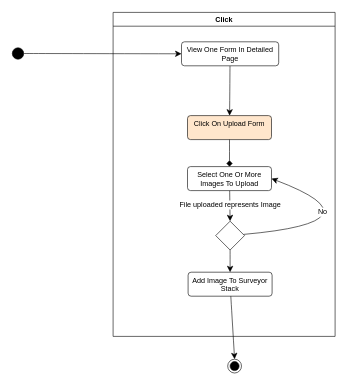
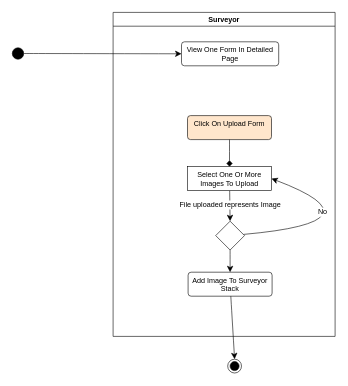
  <mxCell id="0" />
  <mxCell id="1" parent="0" />
- <mxCell id="2" value="Click" style="swimlane;whiteSpace=wrap;html=1;" vertex="1" parent="1"><mxGeometry x="188" y="20" width="370" height="540" as="geometry" /></mxCell>
- <mxCell id="3" style="edgeStyle=none;curved=1;rounded=0;orthogonalLoop=1;jettySize=auto;html=1;fontSize=12;startSize=8;endSize=8;" edge="1" parent="2" source="4" target="8"><mxGeometry relative="1" as="geometry" /></mxCell>
+ <mxCell id="2" value="Surveyor" style="swimlane;whiteSpace=wrap;html=1;" vertex="1" parent="1"><mxGeometry x="188" y="20" width="370" height="540" as="geometry" /></mxCell>
  <mxCell id="4" value="View One Form In Detailed Page" style="html=1;align=center;verticalAlign=top;rounded=1;absoluteArcSize=1;arcSize=10;dashed=0;whiteSpace=wrap;" vertex="1" parent="2"><mxGeometry x="114" y="49" width="162" height="40" as="geometry" /></mxCell>
  <mxCell id="5" style="edgeStyle=none;curved=1;rounded=0;orthogonalLoop=1;jettySize=auto;html=1;entryX=0.5;entryY=0;entryDx=0;entryDy=0;fontSize=12;startSize=8;endSize=8;" edge="1" parent="2"><mxGeometry relative="1" as="geometry"><mxPoint x="132" y="202" as="targetPoint" /></mxGeometry></mxCell>
  <mxCell id="6" style="edgeStyle=none;curved=1;rounded=0;orthogonalLoop=1;jettySize=auto;html=1;entryX=0.5;entryY=0;entryDx=0;entryDy=0;fontSize=12;startSize=8;endSize=8;" edge="1" parent="2"><mxGeometry relative="1" as="geometry"><Array as="points"><mxPoint x="328" y="155" /></Array><mxPoint x="148.947" y="218.947" as="sourcePoint" /></mxGeometry></mxCell>
  <mxCell id="7" value="No" style="edgeLabel;html=1;align=center;verticalAlign=middle;resizable=0;points=[];fontSize=12;" vertex="1" connectable="0" parent="6"><mxGeometry x="-0.475" y="24" relative="1" as="geometry"><mxPoint as="offset" /></mxGeometry></mxCell>
  <mxCell id="8" value="Click On Upload Form" style="html=1;align=center;verticalAlign=top;rounded=1;absoluteArcSize=1;arcSize=10;dashed=0;whiteSpace=wrap;fillColor=#ffe6cc;" vertex="1" parent="2"><mxGeometry x="124" y="172" width="140" height="40" as="geometry" /></mxCell>
  <mxCell id="9" style="edgeStyle=none;curved=1;rounded=0;orthogonalLoop=1;jettySize=auto;html=1;entryX=0.5;entryY=0;entryDx=0;entryDy=0;fontSize=12;startSize=8;endSize=8;" edge="1" parent="2" source="11" target="16"><mxGeometry relative="1" as="geometry" /></mxCell>
  <mxCell id="10" value="File uploaded represents Image" style="edgeLabel;html=1;align=center;verticalAlign=middle;resizable=0;points=[];fontSize=12;" vertex="1" connectable="0" parent="9"><mxGeometry x="-0.053" relative="1" as="geometry"><mxPoint as="offset" /></mxGeometry></mxCell>
- <mxCell id="11" value="Select One Or More Images To Upload" style="html=1;align=center;verticalAlign=top;rounded=1;absoluteArcSize=1;arcSize=10;dashed=0;whiteSpace=wrap;" vertex="1" parent="2"><mxGeometry x="124" y="257" width="140" height="40" as="geometry" /></mxCell>
+ <mxCell id="11" value="Select One Or More Images To Upload" style="html=1;align=center;verticalAlign=top;absoluteArcSize=1;arcSize=10;dashed=0;whiteSpace=wrap;rounded=0;" vertex="1" parent="2"><mxGeometry x="124" y="257" width="140" height="40" as="geometry" /></mxCell>
  <mxCell id="12" style="edgeStyle=none;curved=1;rounded=0;orthogonalLoop=1;jettySize=auto;html=1;fontSize=12;startSize=8;endSize=8;exitX=0.5;exitY=1;exitDx=0;exitDy=0;endArrow=diamond;" edge="1" parent="2" source="8" target="11"><mxGeometry relative="1" as="geometry"><mxPoint x="458" y="173" as="targetPoint" /></mxGeometry></mxCell>
  <mxCell id="13" style="edgeStyle=none;curved=1;rounded=0;orthogonalLoop=1;jettySize=auto;html=1;entryX=1;entryY=0.5;entryDx=0;entryDy=0;fontSize=12;startSize=8;endSize=8;" edge="1" parent="2" source="16" target="11"><mxGeometry relative="1" as="geometry"><Array as="points"><mxPoint x="454" y="349" /></Array></mxGeometry></mxCell>
  <mxCell id="14" value="No" style="edgeLabel;html=1;align=center;verticalAlign=middle;resizable=0;points=[];fontSize=12;" vertex="1" connectable="0" parent="13"><mxGeometry x="0.552" y="22" relative="1" as="geometry"><mxPoint as="offset" /></mxGeometry></mxCell>
  <mxCell id="15" style="edgeStyle=none;curved=1;rounded=0;orthogonalLoop=1;jettySize=auto;html=1;entryX=0.5;entryY=0;entryDx=0;entryDy=0;fontSize=12;startSize=8;endSize=8;" edge="1" parent="2" source="16" target="17"><mxGeometry relative="1" as="geometry" /></mxCell>
  <mxCell id="16" value="" style="rhombus;whiteSpace=wrap;html=1;" vertex="1" parent="2"><mxGeometry x="171" y="348" width="48" height="48" as="geometry" /></mxCell>
  <mxCell id="17" value="Add Image To Surveyor Stack" style="html=1;align=center;verticalAlign=top;rounded=1;absoluteArcSize=1;arcSize=10;dashed=0;whiteSpace=wrap;" vertex="1" parent="2"><mxGeometry x="125" y="433" width="140" height="40" as="geometry" /></mxCell>
  <mxCell id="18" style="edgeStyle=none;curved=1;rounded=0;orthogonalLoop=1;jettySize=auto;html=1;entryX=0;entryY=0.5;entryDx=0;entryDy=0;fontSize=12;startSize=8;endSize=8;" edge="1" parent="1" source="19" target="4"><mxGeometry relative="1" as="geometry" /></mxCell>
  <mxCell id="19" value="" style="ellipse;fillColor=strokeColor;html=1;" vertex="1" parent="1"><mxGeometry x="20" y="79" width="19" height="19" as="geometry" /></mxCell>
  <mxCell id="20" value="" style="ellipse;html=1;shape=endState;fillColor=strokeColor;" vertex="1" parent="1"><mxGeometry x="379" y="598" width="23" height="23" as="geometry" /></mxCell>
  <mxCell id="21" style="edgeStyle=none;curved=1;rounded=0;orthogonalLoop=1;jettySize=auto;html=1;entryX=0.5;entryY=0;entryDx=0;entryDy=0;fontSize=12;startSize=8;endSize=8;" edge="1" parent="1" source="17" target="20"><mxGeometry relative="1" as="geometry" /></mxCell>
